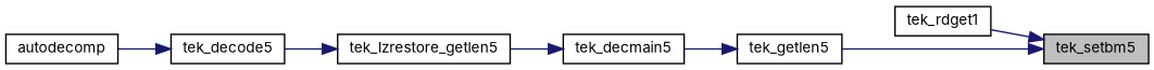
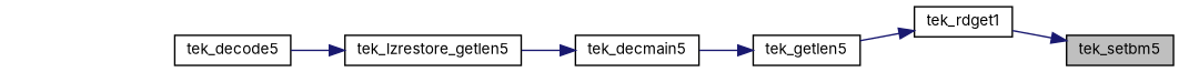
  digraph {
    fontname=Inter
    rankdir=RL
    node [color=black fillcolor=white fontname=Inter fontsize=10 shape=record style=filled]
    edge [color=midnightblue dir=back fontname=Inter fontsize=10 labelfontname=Helvetica labelfontsize=10 style=solid]
    n1 [fillcolor=grey75 fontcolor=black height=0.2 label=tek_setbm5 width=0.4]
    n2 [height=0.2 label=tek_rdget1 width=0.4]
    n3 [height=0.2 label=tek_decmain5 width=0.4]
    n4 [height=0.2 label=tek_lzrestore_getlen5 width=0.4]
    n5 [height=0.2 label=tek_getlen5 width=0.4]
    n6 [height=0.2 label=tek_decode5 width=0.4]
-   n7 [height=0.2 label=autodecomp width=0.4]
    n1 -> n2
-   n1 -> n5
+   n2 -> n5
    n3 -> n4
    n4 -> n6
    n5 -> n3
-   n6 -> n7
  }
